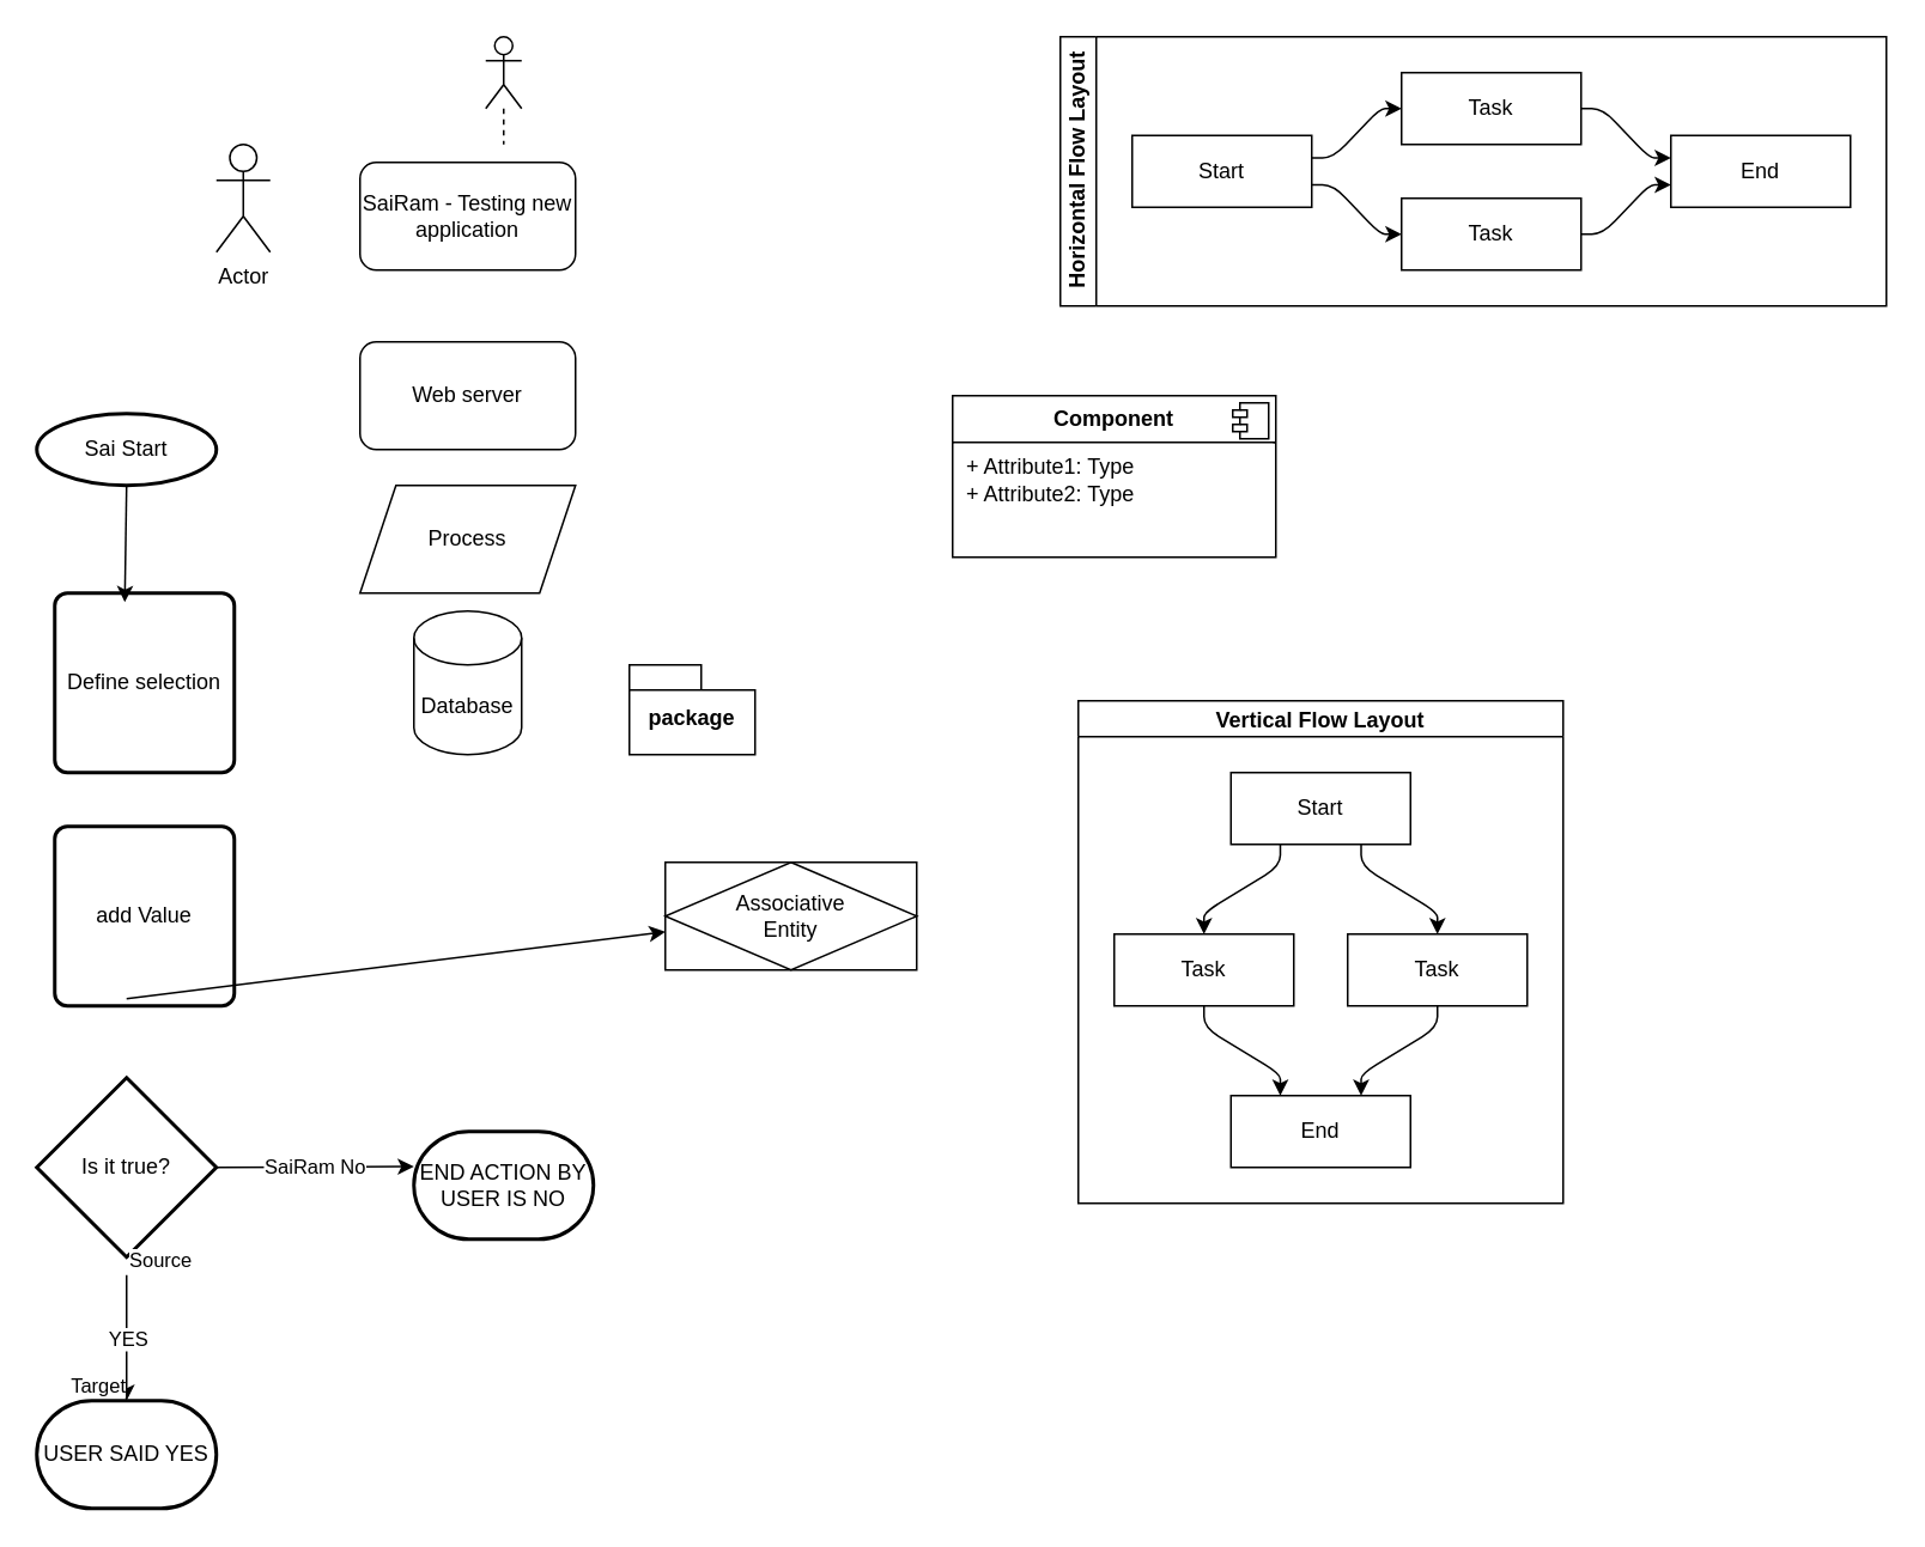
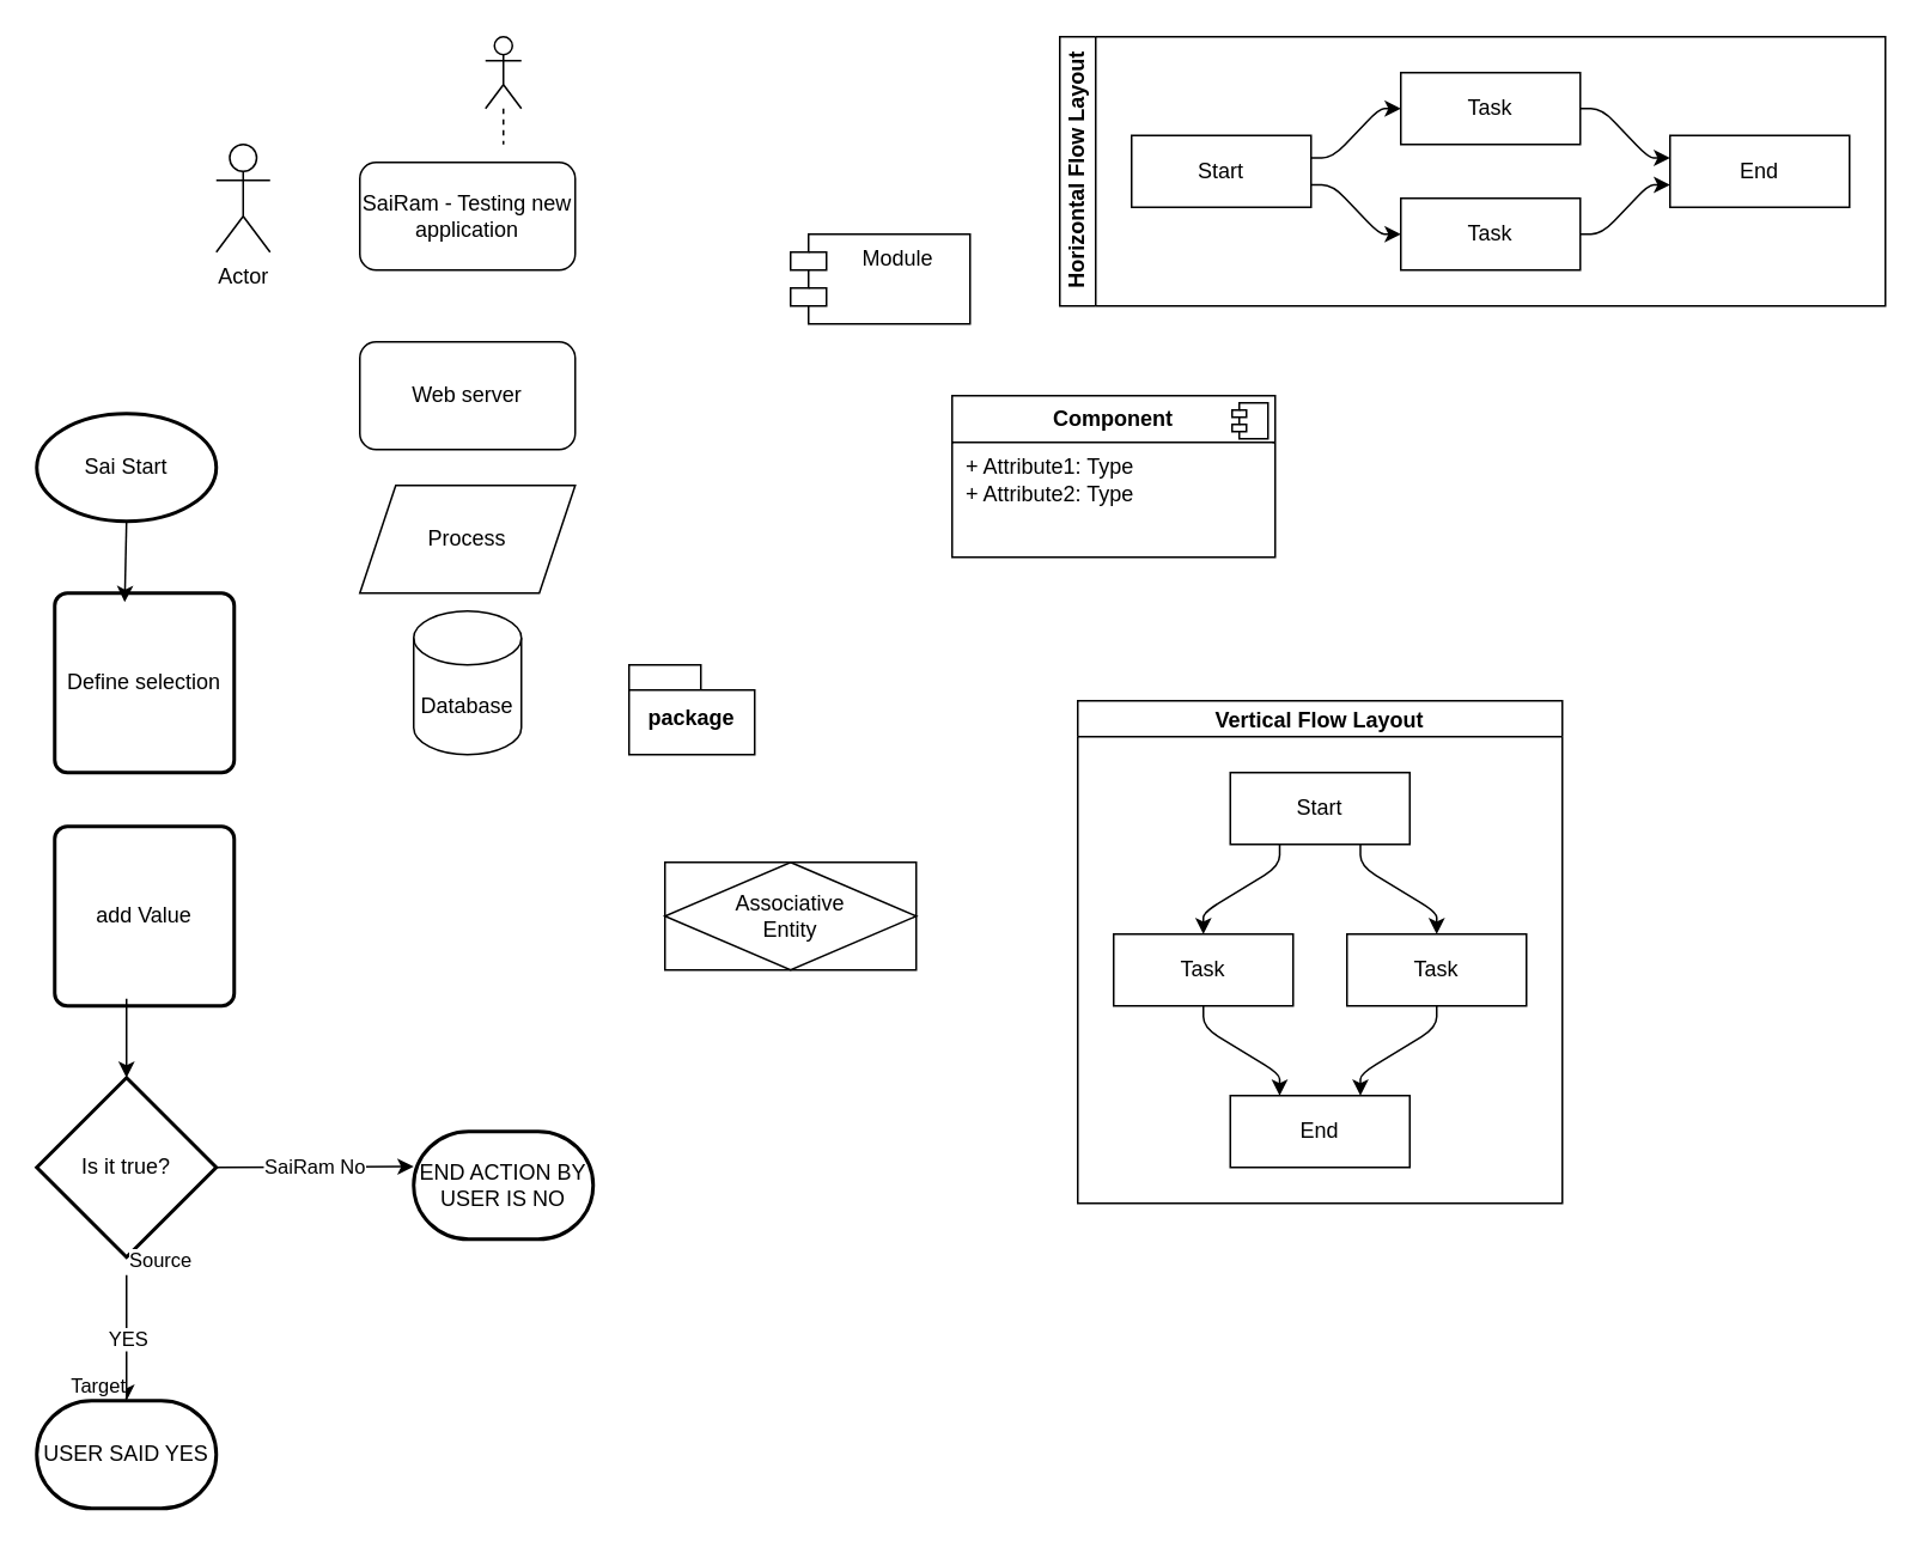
  <mxCell id="0" />
  <mxCell id="1" parent="0" />
  <mxCell id="2" value="SaiRam - Testing new application" style="rounded=1;whiteSpace=wrap;html=1;" parent="1" vertex="1"><mxGeometry x="200" y="90" width="120" height="60" as="geometry" /></mxCell>
  <mxCell id="3" value="Web server" style="rounded=1;whiteSpace=wrap;html=1;" parent="1" vertex="1"><mxGeometry x="200" y="190" width="120" height="60" as="geometry" /></mxCell>
  <mxCell id="4" value="Process" style="shape=parallelogram;perimeter=parallelogramPerimeter;whiteSpace=wrap;html=1;fixedSize=1;" parent="1" vertex="1"><mxGeometry x="200" y="270" width="120" height="60" as="geometry" /></mxCell>
  <mxCell id="5" value="Database" style="shape=cylinder3;whiteSpace=wrap;html=1;boundedLbl=1;backgroundOutline=1;size=15;" parent="1" vertex="1"><mxGeometry x="230" y="340" width="60" height="80" as="geometry" /></mxCell>
  <mxCell id="6" value="Actor" style="shape=umlActor;verticalLabelPosition=bottom;verticalAlign=top;html=1;" vertex="1" parent="1"><mxGeometry x="120" y="80" width="30" height="60" as="geometry" /></mxCell>
  <mxCell id="7" value="" style="shape=umlLifeline;perimeter=lifelinePerimeter;whiteSpace=wrap;html=1;container=1;dropTarget=0;collapsible=0;recursiveResize=0;outlineConnect=0;portConstraint=eastwest;newEdgeStyle={&quot;curved&quot;:0,&quot;rounded&quot;:0};participant=umlActor;" vertex="1" parent="1"><mxGeometry x="270" y="20" width="20" height="60" as="geometry" /></mxCell>
  <mxCell id="8" value="package" style="shape=folder;fontStyle=1;spacingTop=10;tabWidth=40;tabHeight=14;tabPosition=left;html=1;whiteSpace=wrap;" vertex="1" parent="1"><mxGeometry x="350" y="370" width="70" height="50" as="geometry" /></mxCell>
+ <mxCell id="9" value="Module" style="shape=module;align=left;spacingLeft=20;align=center;verticalAlign=top;whiteSpace=wrap;html=1;" vertex="1" parent="1"><mxGeometry x="440" y="130" width="100" height="50" as="geometry" /></mxCell>
  <mxCell id="10" value="&lt;p style=&quot;margin:0px;margin-top:6px;text-align:center;&quot;&gt;&lt;b&gt;Component&lt;/b&gt;&lt;/p&gt;&lt;hr size=&quot;1&quot; style=&quot;border-style:solid;&quot;/&gt;&lt;p style=&quot;margin:0px;margin-left:8px;&quot;&gt;+ Attribute1: Type&lt;br/&gt;+ Attribute2: Type&lt;/p&gt;" style="align=left;overflow=fill;html=1;dropTarget=0;whiteSpace=wrap;" vertex="1" parent="1"><mxGeometry x="530" y="220" width="180" height="90" as="geometry" /></mxCell>
  <mxCell id="11" value="" style="shape=component;jettyWidth=8;jettyHeight=4;" vertex="1" parent="10"><mxGeometry x="1" width="20" height="20" relative="1" as="geometry"><mxPoint x="-24" y="4" as="offset" /></mxGeometry></mxCell>
  <mxCell id="12" value="Associative&#10;Entity" style="shape=associativeEntity;whiteSpace=wrap;html=1;align=center;" vertex="1" parent="1"><mxGeometry x="370" y="480" width="140" height="60" as="geometry" /></mxCell>
  <mxCell id="13" value="Vertical Flow Layout" style="swimlane;startSize=20;horizontal=1;childLayout=flowLayout;flowOrientation=north;resizable=0;interRankCellSpacing=50;containerType=tree;fontSize=12;" vertex="1" parent="1"><mxGeometry x="600" y="390" width="270" height="280" as="geometry" /></mxCell>
  <mxCell id="14" value="Start" style="whiteSpace=wrap;html=1;" vertex="1" parent="13"><mxGeometry x="85" y="40" width="100" height="40" as="geometry" /></mxCell>
  <mxCell id="15" value="Task" style="whiteSpace=wrap;html=1;" vertex="1" parent="13"><mxGeometry x="20" y="130" width="100" height="40" as="geometry" /></mxCell>
  <mxCell id="16" value="" style="html=1;rounded=1;curved=0;sourcePerimeterSpacing=0;targetPerimeterSpacing=0;startSize=6;endSize=6;noEdgeStyle=1;orthogonal=1;" edge="1" parent="13" source="14" target="15"><mxGeometry relative="1" as="geometry"><Array as="points"><mxPoint x="112.5" y="92" /><mxPoint x="70" y="118" /></Array></mxGeometry></mxCell>
  <mxCell id="17" value="Task" style="whiteSpace=wrap;html=1;" vertex="1" parent="13"><mxGeometry x="150" y="130" width="100" height="40" as="geometry" /></mxCell>
  <mxCell id="18" value="" style="html=1;rounded=1;curved=0;sourcePerimeterSpacing=0;targetPerimeterSpacing=0;startSize=6;endSize=6;noEdgeStyle=1;orthogonal=1;" edge="1" parent="13" source="14" target="17"><mxGeometry relative="1" as="geometry"><Array as="points"><mxPoint x="157.5" y="92" /><mxPoint x="200" y="118" /></Array></mxGeometry></mxCell>
  <mxCell id="19" value="End" style="whiteSpace=wrap;html=1;" vertex="1" parent="13"><mxGeometry x="85" y="220" width="100" height="40" as="geometry" /></mxCell>
  <mxCell id="20" value="" style="html=1;rounded=1;curved=0;sourcePerimeterSpacing=0;targetPerimeterSpacing=0;startSize=6;endSize=6;noEdgeStyle=1;orthogonal=1;" edge="1" parent="13" source="15" target="19"><mxGeometry relative="1" as="geometry"><Array as="points"><mxPoint x="70" y="182" /><mxPoint x="112.5" y="208" /></Array></mxGeometry></mxCell>
  <mxCell id="21" value="" style="html=1;rounded=1;curved=0;sourcePerimeterSpacing=0;targetPerimeterSpacing=0;startSize=6;endSize=6;noEdgeStyle=1;orthogonal=1;" edge="1" parent="13" source="17" target="19"><mxGeometry relative="1" as="geometry"><Array as="points"><mxPoint x="200" y="182" /><mxPoint x="157.5" y="208" /></Array></mxGeometry></mxCell>
  <mxCell id="22" value="Horizontal Flow Layout" style="swimlane;html=1;startSize=20;horizontal=0;childLayout=flowLayout;flowOrientation=west;resizable=0;interRankCellSpacing=50;containerType=tree;fontSize=12;" vertex="1" parent="1"><mxGeometry x="590" y="20" width="460" height="150" as="geometry" /></mxCell>
  <mxCell id="23" value="Start" style="whiteSpace=wrap;html=1;" vertex="1" parent="22"><mxGeometry x="40" y="55" width="100" height="40" as="geometry" /></mxCell>
  <mxCell id="24" value="Task" style="whiteSpace=wrap;html=1;" vertex="1" parent="22"><mxGeometry x="190" y="20" width="100" height="40" as="geometry" /></mxCell>
  <mxCell id="25" value="" style="html=1;rounded=1;curved=0;sourcePerimeterSpacing=0;targetPerimeterSpacing=0;startSize=6;endSize=6;noEdgeStyle=1;orthogonal=1;" edge="1" parent="22" source="23" target="24"><mxGeometry relative="1" as="geometry"><Array as="points"><mxPoint x="152" y="67.5" /><mxPoint x="178" y="40" /></Array></mxGeometry></mxCell>
  <mxCell id="26" value="Task" style="whiteSpace=wrap;html=1;" vertex="1" parent="22"><mxGeometry x="190" y="90" width="100" height="40" as="geometry" /></mxCell>
  <mxCell id="27" value="" style="html=1;rounded=1;curved=0;sourcePerimeterSpacing=0;targetPerimeterSpacing=0;startSize=6;endSize=6;noEdgeStyle=1;orthogonal=1;" edge="1" parent="22" source="23" target="26"><mxGeometry relative="1" as="geometry"><Array as="points"><mxPoint x="152" y="82.5" /><mxPoint x="178" y="110" /></Array></mxGeometry></mxCell>
  <mxCell id="28" value="End" style="whiteSpace=wrap;html=1;" vertex="1" parent="22"><mxGeometry x="340" y="55" width="100" height="40" as="geometry" /></mxCell>
  <mxCell id="29" value="" style="html=1;rounded=1;curved=0;sourcePerimeterSpacing=0;targetPerimeterSpacing=0;startSize=6;endSize=6;noEdgeStyle=1;orthogonal=1;" edge="1" parent="22" source="24" target="28"><mxGeometry relative="1" as="geometry"><Array as="points"><mxPoint x="302" y="40" /><mxPoint x="328" y="67.5" /></Array></mxGeometry></mxCell>
  <mxCell id="30" value="" style="html=1;rounded=1;curved=0;sourcePerimeterSpacing=0;targetPerimeterSpacing=0;startSize=6;endSize=6;noEdgeStyle=1;orthogonal=1;" edge="1" parent="22" source="26" target="28"><mxGeometry relative="1" as="geometry"><Array as="points"><mxPoint x="302" y="110" /><mxPoint x="328" y="82.5" /></Array></mxGeometry></mxCell>
- <mxCell id="31" value="Sai Start" style="strokeWidth=2;html=1;shape=mxgraph.flowchart.start_1;whiteSpace=wrap;" vertex="1" parent="1"><mxGeometry x="20" y="230" width="100" height="40" as="geometry" /></mxCell>
+ <mxCell id="31" value="Sai Start" style="strokeWidth=2;html=1;shape=mxgraph.flowchart.start_1;whiteSpace=wrap;" vertex="1" parent="1"><mxGeometry x="20" y="230" width="100" height="60" as="geometry" /></mxCell>
  <mxCell id="32" value="Define selection" style="rounded=1;whiteSpace=wrap;html=1;absoluteArcSize=1;arcSize=14;strokeWidth=2;" vertex="1" parent="1"><mxGeometry x="30" y="330" width="100" height="100" as="geometry" /></mxCell>
  <mxCell id="33" value="add Value" style="rounded=1;whiteSpace=wrap;html=1;absoluteArcSize=1;arcSize=14;strokeWidth=2;" vertex="1" parent="1"><mxGeometry x="30" y="460" width="100" height="100" as="geometry" /></mxCell>
  <mxCell id="34" value="Is it true?" style="strokeWidth=2;html=1;shape=mxgraph.flowchart.decision;whiteSpace=wrap;" vertex="1" parent="1"><mxGeometry x="20" y="600" width="100" height="100" as="geometry" /></mxCell>
  <mxCell id="35" value="END ACTION BY USER IS NO" style="strokeWidth=2;html=1;shape=mxgraph.flowchart.terminator;whiteSpace=wrap;" vertex="1" parent="1"><mxGeometry x="230" y="630" width="100" height="60" as="geometry" /></mxCell>
  <mxCell id="36" value="USER SAID YES" style="strokeWidth=2;html=1;shape=mxgraph.flowchart.terminator;whiteSpace=wrap;" vertex="1" parent="1"><mxGeometry x="20" y="780" width="100" height="60" as="geometry" /></mxCell>
  <mxCell id="37" value="" style="endArrow=classic;html=1;rounded=0;exitX=0.5;exitY=1;exitDx=0;exitDy=0;exitPerimeter=0;entryX=0.39;entryY=0.05;entryDx=0;entryDy=0;entryPerimeter=0;" edge="1" parent="1" source="31" target="32"><mxGeometry width="50" height="50" relative="1" as="geometry"><mxPoint x="360" y="420" as="sourcePoint" /><mxPoint x="240" y="490" as="targetPoint" /></mxGeometry></mxCell>
- <mxCell id="38" value="" style="endArrow=classic;html=1;rounded=0;exitX=0.4;exitY=0.96;exitDx=0;exitDy=0;exitPerimeter=0;" edge="1" parent="1" source="33" target="12"><mxGeometry width="50" height="50" relative="1" as="geometry"><mxPoint x="360" y="420" as="sourcePoint" /><mxPoint x="410" y="370" as="targetPoint" /></mxGeometry></mxCell>
+ <mxCell id="38" value="" style="endArrow=classic;html=1;rounded=0;exitX=0.4;exitY=0.96;exitDx=0;exitDy=0;entryX=0.5;entryY=0;entryDx=0;entryDy=0;entryPerimeter=0;exitPerimeter=0;" edge="1" parent="1" source="33" target="34"><mxGeometry width="50" height="50" relative="1" as="geometry"><mxPoint x="360" y="420" as="sourcePoint" /><mxPoint x="410" y="370" as="targetPoint" /></mxGeometry></mxCell>
  <mxCell id="39" value="" style="endArrow=classic;html=1;rounded=0;" edge="1" parent="1"><mxGeometry relative="1" as="geometry"><mxPoint x="70" y="710" as="sourcePoint" /><mxPoint x="70" y="780" as="targetPoint" /></mxGeometry></mxCell>
  <mxCell id="40" value="YES" style="edgeLabel;resizable=0;html=1;;align=center;verticalAlign=middle;" connectable="0" vertex="1" parent="39"><mxGeometry relative="1" as="geometry" /></mxCell>
  <mxCell id="41" value="Source" style="edgeLabel;resizable=0;html=1;;align=left;verticalAlign=bottom;" connectable="0" vertex="1" parent="39"><mxGeometry x="-1" relative="1" as="geometry" /></mxCell>
  <mxCell id="42" value="Target" style="edgeLabel;resizable=0;html=1;;align=right;verticalAlign=bottom;" connectable="0" vertex="1" parent="39"><mxGeometry x="1" relative="1" as="geometry" /></mxCell>
  <mxCell id="43" value="" style="endArrow=classic;html=1;rounded=0;exitX=1;exitY=0.5;exitDx=0;exitDy=0;exitPerimeter=0;" edge="1" parent="1" source="34"><mxGeometry relative="1" as="geometry"><mxPoint x="130" y="649.5" as="sourcePoint" /><mxPoint x="230" y="649.5" as="targetPoint" /></mxGeometry></mxCell>
  <mxCell id="44" value="SaiRam No" style="edgeLabel;resizable=0;html=1;;align=center;verticalAlign=middle;" connectable="0" vertex="1" parent="43"><mxGeometry relative="1" as="geometry" /></mxCell>
